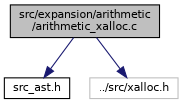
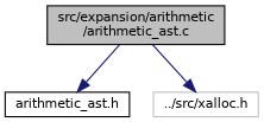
  digraph {
    node [color=black fillcolor=white fontname=Helvetica fontsize=10 shape=record style=filled]
    edge [color=midnightblue fontname=Helvetica fontsize=10 labelfontname=Helvetica labelfontsize=10 style=solid]
-   n1 [fillcolor=grey75 fontcolor=black height=0.2 label="src/expansion/arithmetic\l/arithmetic_xalloc.c" width=0.4]
-   n2 [height=0.2 label="src_ast.h" width=0.4]
+   n1 [fillcolor=grey75 fontcolor=black height=0.2 label="src/expansion/arithmetic\l/arithmetic_ast.c" width=0.4]
+   n2 [height=0.2 label="arithmetic_ast.h" width=0.4]
    n3 [color=grey75 height=0.2 label="../src/xalloc.h" width=0.4]
    n1 -> n2
    n1 -> n3
  }
